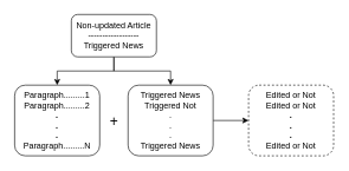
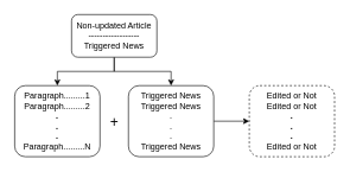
  <mxCell id="0" />
  <mxCell id="1" parent="0" />
  <mxCell id="2" value="" style="edgeStyle=orthogonalEdgeStyle;rounded=0;orthogonalLoop=1;jettySize=auto;html=1;" edge="1" parent="1" source="4" target="5"><mxGeometry relative="1" as="geometry" /></mxCell>
  <mxCell id="3" value="" style="edgeStyle=orthogonalEdgeStyle;rounded=0;orthogonalLoop=1;jettySize=auto;html=1;" edge="1" parent="1" source="4" target="7"><mxGeometry relative="1" as="geometry" /></mxCell>
  <mxCell id="4" value="Non-updated Article&lt;br&gt;------------------&lt;br&gt;Triggered News" style="rounded=1;whiteSpace=wrap;html=1;" vertex="1" parent="1"><mxGeometry x="100" y="20" width="120" height="60" as="geometry" /></mxCell>
  <mxCell id="5" value="Paragraph.........1&lt;br&gt;Paragraph.........2&lt;br&gt;&lt;b&gt;.&lt;br&gt;.&lt;br&gt;.&lt;br&gt;&lt;/b&gt;Paragraph.........N" style="whiteSpace=wrap;html=1;rounded=1;" vertex="1" parent="1"><mxGeometry x="20" y="120" width="120" height="100" as="geometry" /></mxCell>
  <mxCell id="6" value="" style="edgeStyle=orthogonalEdgeStyle;rounded=0;orthogonalLoop=1;jettySize=auto;html=1;" edge="1" parent="1" source="7" target="9"><mxGeometry relative="1" as="geometry" /></mxCell>
- <mxCell id="7" value="Triggered News&lt;br&gt;Triggered Not&lt;br&gt;.&lt;br&gt;.&lt;br&gt;.&lt;br&gt;Triggered News" style="whiteSpace=wrap;html=1;rounded=1;" vertex="1" parent="1"><mxGeometry x="180" y="120" width="120" height="100" as="geometry" /></mxCell>
+ <mxCell id="7" value="Triggered News&lt;br&gt;Triggered News&lt;br&gt;.&lt;br&gt;.&lt;br&gt;.&lt;br&gt;Triggered News" style="whiteSpace=wrap;html=1;rounded=1;" vertex="1" parent="1"><mxGeometry x="180" y="120" width="120" height="100" as="geometry" /></mxCell>
  <mxCell id="8" value="&lt;font style=&quot;font-size: 20px;&quot;&gt;+&lt;/font&gt;" style="text;html=1;align=center;verticalAlign=middle;resizable=0;points=[];autosize=1;strokeColor=none;fillColor=none;" vertex="1" parent="1"><mxGeometry x="140" y="150" width="40" height="40" as="geometry" /></mxCell>
  <mxCell id="9" value="Edited or Not&lt;br&gt;Edited or Not&lt;br&gt;&lt;b&gt;.&lt;br&gt;.&lt;br&gt;.&lt;/b&gt;&lt;br&gt;Edited or Not" style="whiteSpace=wrap;html=1;rounded=1;dashed=1;" vertex="1" parent="1"><mxGeometry x="350" y="120" width="120" height="100" as="geometry" /></mxCell>
